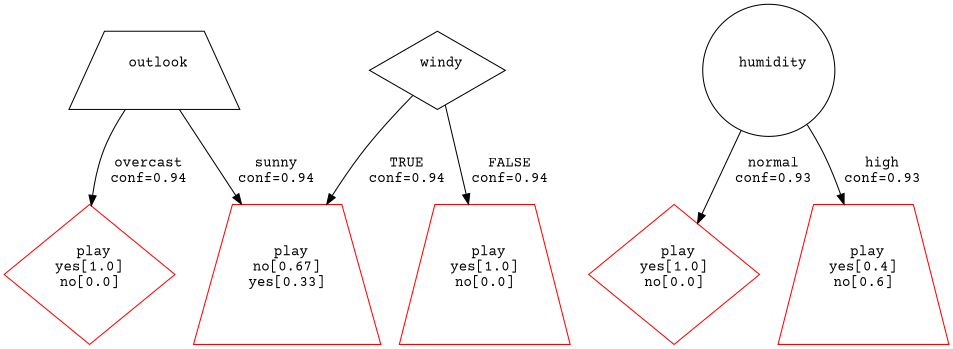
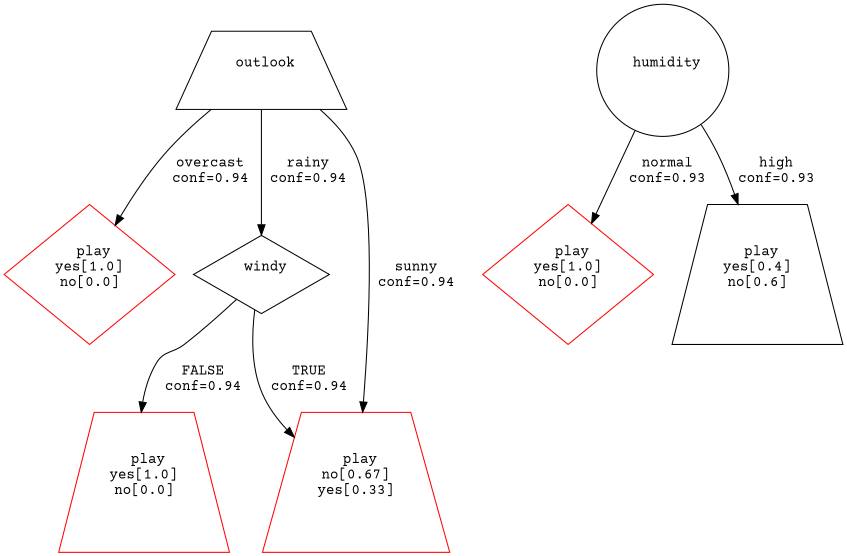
  digraph {
    fontname="Courier Prime"
    node [color=red fontname="Courier Prime" shape=trapezium]
    edge [fontname="Courier Prime"]
    n1 [color=black label=" outlook\n "]
    n2 [label=" play\nyes[1.0]\nno[0.0]\n " shape=diamond]
    n3 [color=black label=" windy\n " shape=diamond]
    n4 [label=" play\nno[0.67]\nyes[0.33]\n "]
    n5 [color=black label=" humidity\n " shape=circle]
    n6 [label=" play\nyes[1.0]\nno[0.0]\n " shape=diamond]
-   n7 [label=" play\nyes[0.4]\nno[0.6]\n "]
+   n7 [color=black label=" play\nyes[0.4]\nno[0.6]\n "]
    n8 [label=" play\nyes[1.0]\nno[0.0]\n "]
    n1 -> n2 [label="overcast\n conf=0.94 "]
+   n1 -> n3 [label="rainy\n conf=0.94 "]
    n1 -> n4 [label="sunny\n conf=0.94 "]
    n3 -> n4 [label="TRUE\n conf=0.94 "]
    n3 -> n8 [label="FALSE\n conf=0.94 "]
    n5 -> n6 [label="normal\n conf=0.93 "]
    n5 -> n7 [label="high\n conf=0.93 "]
  }
